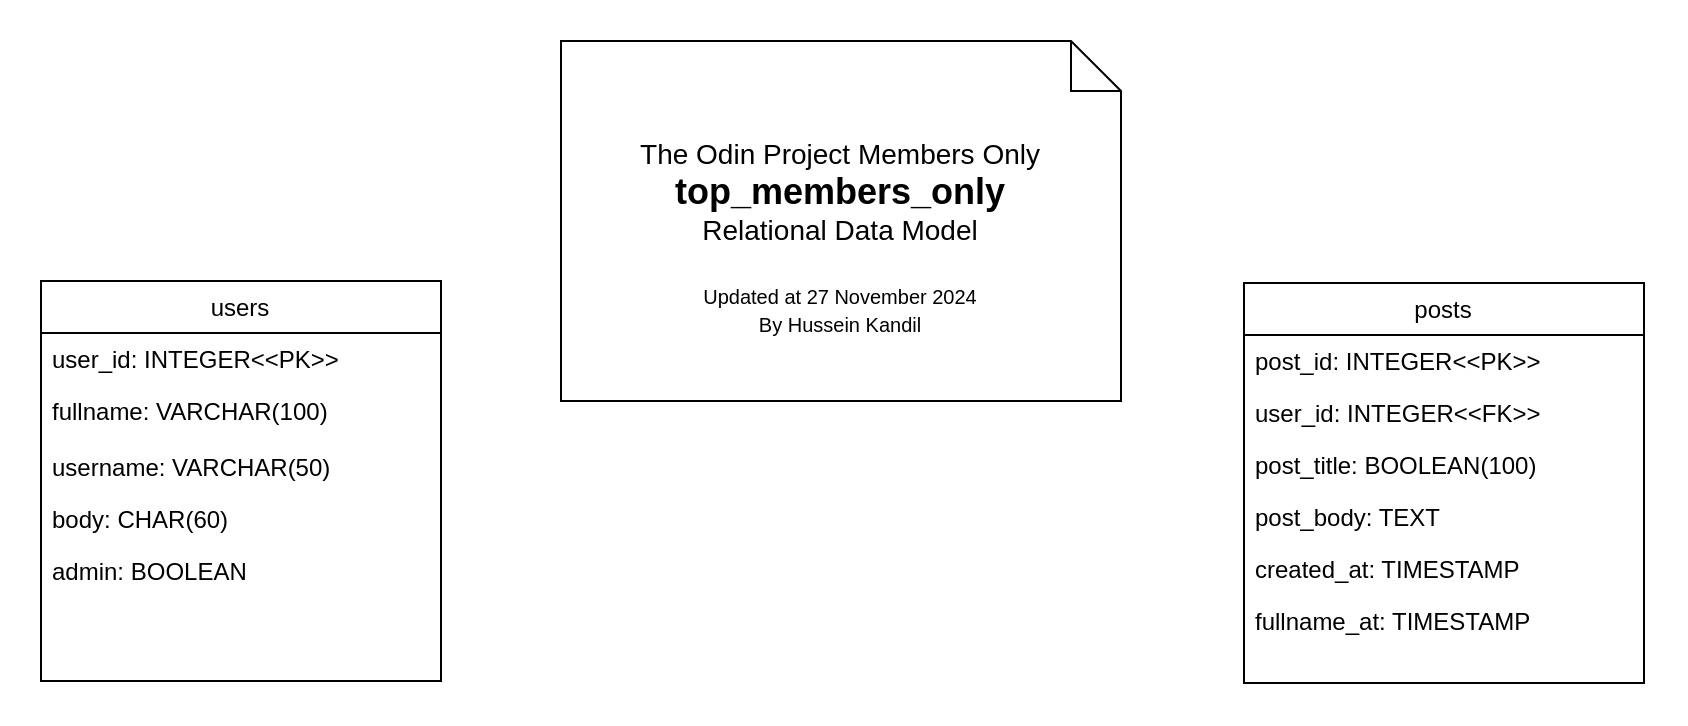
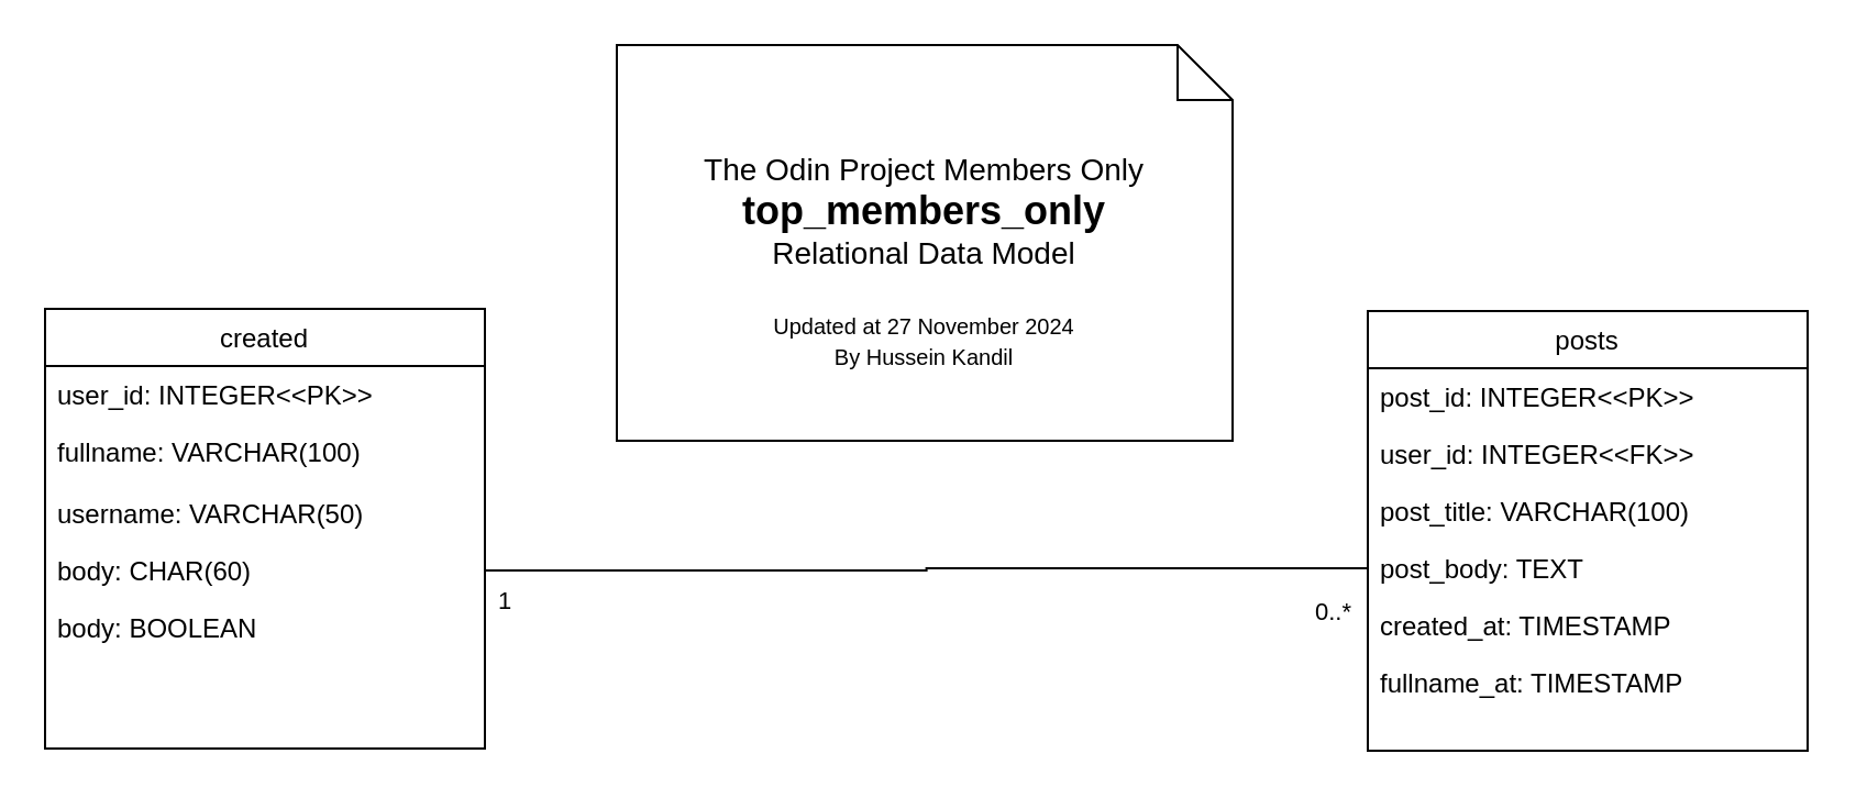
  <mxCell id="0" />
  <mxCell id="1" parent="0" />
- <mxCell id="2" value="users" style="swimlane;fontStyle=0;align=center;verticalAlign=top;childLayout=stackLayout;horizontal=1;startSize=26;horizontalStack=0;resizeParent=1;resizeLast=0;collapsible=1;marginBottom=0;rounded=0;shadow=0;strokeWidth=1;" parent="1" vertex="1"><mxGeometry x="20" y="140" width="200" height="200" as="geometry"><mxRectangle x="230" y="140" width="160" height="26" as="alternateBounds" /></mxGeometry></mxCell>
+ <mxCell id="2" value="created" style="swimlane;fontStyle=0;align=center;verticalAlign=top;childLayout=stackLayout;horizontal=1;startSize=26;horizontalStack=0;resizeParent=1;resizeLast=0;collapsible=1;marginBottom=0;rounded=0;shadow=0;strokeWidth=1;" parent="1" vertex="1"><mxGeometry x="20" y="140" width="200" height="200" as="geometry"><mxRectangle x="230" y="140" width="160" height="26" as="alternateBounds" /></mxGeometry></mxCell>
  <mxCell id="3" value="user_id: INTEGER&lt;&lt;PK&gt;&gt;" style="text;align=left;verticalAlign=top;spacingLeft=4;spacingRight=4;overflow=hidden;rotatable=0;points=[[0,0.5],[1,0.5]];portConstraint=eastwest;rounded=0;shadow=0;html=0;" parent="2" vertex="1"><mxGeometry y="26" width="200" height="26" as="geometry" /></mxCell>
  <mxCell id="4" value="fullname: VARCHAR(100)" style="text;align=left;verticalAlign=top;spacingLeft=4;spacingRight=4;overflow=hidden;rotatable=0;points=[[0,0.5],[1,0.5]];portConstraint=eastwest;" parent="2" vertex="1"><mxGeometry y="52" width="200" height="28" as="geometry" /></mxCell>
  <mxCell id="5" value="username: VARCHAR(50)" style="text;align=left;verticalAlign=top;spacingLeft=4;spacingRight=4;overflow=hidden;rotatable=0;points=[[0,0.5],[1,0.5]];portConstraint=eastwest;rounded=0;shadow=0;html=0;fontStyle=0" parent="2" vertex="1"><mxGeometry y="80" width="200" height="26" as="geometry" /></mxCell>
  <mxCell id="6" value="body: CHAR(60)" style="text;align=left;verticalAlign=top;spacingLeft=4;spacingRight=4;overflow=hidden;rotatable=0;points=[[0,0.5],[1,0.5]];portConstraint=eastwest;rounded=0;shadow=0;html=0;fontStyle=0" parent="2" vertex="1"><mxGeometry y="106" width="200" height="26" as="geometry" /></mxCell>
- <mxCell id="7" value="admin: BOOLEAN" style="text;align=left;verticalAlign=top;spacingLeft=4;spacingRight=4;overflow=hidden;rotatable=0;points=[[0,0.5],[1,0.5]];portConstraint=eastwest;rounded=0;shadow=0;html=0;fontStyle=0" parent="2" vertex="1"><mxGeometry y="132" width="200" height="26" as="geometry" /></mxCell>
+ <mxCell id="7" value="body: BOOLEAN" style="text;align=left;verticalAlign=top;spacingLeft=4;spacingRight=4;overflow=hidden;rotatable=0;points=[[0,0.5],[1,0.5]];portConstraint=eastwest;rounded=0;shadow=0;html=0;fontStyle=0" parent="2" vertex="1"><mxGeometry y="132" width="200" height="26" as="geometry" /></mxCell>
  <mxCell id="8" value="posts" style="swimlane;fontStyle=0;align=center;verticalAlign=top;childLayout=stackLayout;horizontal=1;startSize=26;horizontalStack=0;resizeParent=1;resizeLast=0;collapsible=1;marginBottom=0;rounded=0;shadow=0;strokeWidth=1;" parent="1" vertex="1"><mxGeometry x="621.5" y="141" width="200" height="200" as="geometry"><mxRectangle x="230" y="140" width="160" height="26" as="alternateBounds" /></mxGeometry></mxCell>
  <mxCell id="9" value="post_id: INTEGER&lt;&lt;PK&gt;&gt;" style="text;align=left;verticalAlign=top;spacingLeft=4;spacingRight=4;overflow=hidden;rotatable=0;points=[[0,0.5],[1,0.5]];portConstraint=eastwest;rounded=0;shadow=0;html=0;" parent="8" vertex="1"><mxGeometry y="26" width="200" height="26" as="geometry" /></mxCell>
  <mxCell id="10" value="user_id: INTEGER&lt;&lt;FK&gt;&gt;" style="text;align=left;verticalAlign=top;spacingLeft=4;spacingRight=4;overflow=hidden;rotatable=0;points=[[0,0.5],[1,0.5]];portConstraint=eastwest;rounded=0;shadow=0;html=0;" parent="8" vertex="1"><mxGeometry y="52" width="200" height="26" as="geometry" /></mxCell>
- <mxCell id="11" value="post_title: BOOLEAN(100)" style="text;align=left;verticalAlign=top;spacingLeft=4;spacingRight=4;overflow=hidden;rotatable=0;points=[[0,0.5],[1,0.5]];portConstraint=eastwest;rounded=0;shadow=0;html=0;" parent="8" vertex="1"><mxGeometry y="78" width="200" height="26" as="geometry" /></mxCell>
+ <mxCell id="11" value="post_title: VARCHAR(100)" style="text;align=left;verticalAlign=top;spacingLeft=4;spacingRight=4;overflow=hidden;rotatable=0;points=[[0,0.5],[1,0.5]];portConstraint=eastwest;rounded=0;shadow=0;html=0;" parent="8" vertex="1"><mxGeometry y="78" width="200" height="26" as="geometry" /></mxCell>
  <mxCell id="12" value="post_body: TEXT" style="text;align=left;verticalAlign=top;spacingLeft=4;spacingRight=4;overflow=hidden;rotatable=0;points=[[0,0.5],[1,0.5]];portConstraint=eastwest;rounded=0;shadow=0;html=0;" parent="8" vertex="1"><mxGeometry y="104" width="200" height="26" as="geometry" /></mxCell>
  <mxCell id="13" value="created_at: TIMESTAMP" style="text;align=left;verticalAlign=top;spacingLeft=4;spacingRight=4;overflow=hidden;rotatable=0;points=[[0,0.5],[1,0.5]];portConstraint=eastwest;rounded=0;shadow=0;html=0;" parent="8" vertex="1"><mxGeometry y="130" width="200" height="26" as="geometry" /></mxCell>
  <mxCell id="14" value="fullname_at: TIMESTAMP" style="text;align=left;verticalAlign=top;spacingLeft=4;spacingRight=4;overflow=hidden;rotatable=0;points=[[0,0.5],[1,0.5]];portConstraint=eastwest;rounded=0;shadow=0;html=0;" parent="8" vertex="1"><mxGeometry y="156" width="200" height="26" as="geometry" /></mxCell>
+ <mxCell id="15" value="0..*" style="endArrow=none;html=1;endSize=12;startArrow=none;startSize=12;startFill=1;edgeStyle=orthogonalEdgeStyle;align=left;verticalAlign=bottom;rounded=0;exitX=0;exitY=0.5;exitDx=0;exitDy=0;entryX=1;entryY=0.5;entryDx=0;entryDy=0;" parent="1" source="12" target="6" edge="1"><mxGeometry x="-0.872" y="29" relative="1" as="geometry"><mxPoint x="610" y="246" as="sourcePoint" /><mxPoint x="300" y="246" as="targetPoint" /><mxPoint as="offset" /></mxGeometry></mxCell>
+ <mxCell id="16" value="1" style="edgeLabel;html=1;align=center;verticalAlign=middle;resizable=0;points=[];" parent="15" vertex="1" connectable="0"><mxGeometry x="0.873" relative="1" as="geometry"><mxPoint x="-17" y="13" as="offset" /></mxGeometry></mxCell>
  <mxCell id="17" value="&lt;div&gt;&lt;font style=&quot;font-size: 14px;&quot;&gt;&lt;br&gt;&lt;/font&gt;&lt;/div&gt;&lt;font style=&quot;font-size: 14px;&quot;&gt;The Odin Project Members Only&lt;/font&gt;&lt;div&gt;&lt;div&gt;&lt;div&gt;&lt;b&gt;&lt;font style=&quot;font-size: 18px;&quot;&gt;top_members_only&lt;/font&gt;&lt;/b&gt;&lt;/div&gt;&lt;div&gt;&lt;font style=&quot;font-size: 14px;&quot;&gt;Relational Data Model&lt;/font&gt;&lt;/div&gt;&lt;div&gt;&lt;font style=&quot;font-size: 14px;&quot;&gt;&lt;br&gt;&lt;/font&gt;&lt;/div&gt;&lt;div&gt;&lt;font style=&quot;font-size: 10px;&quot;&gt;Updated at 27 November 2024&lt;/font&gt;&lt;/div&gt;&lt;/div&gt;&lt;div&gt;&lt;font style=&quot;font-size: 10px;&quot;&gt;By Hussein Kandil&lt;/font&gt;&lt;/div&gt;&lt;/div&gt;" style="shape=note2;boundedLbl=1;whiteSpace=wrap;html=1;size=25;verticalAlign=top;align=center;" parent="1" vertex="1"><mxGeometry x="280" y="20" width="280" height="180" as="geometry" /></mxCell>
